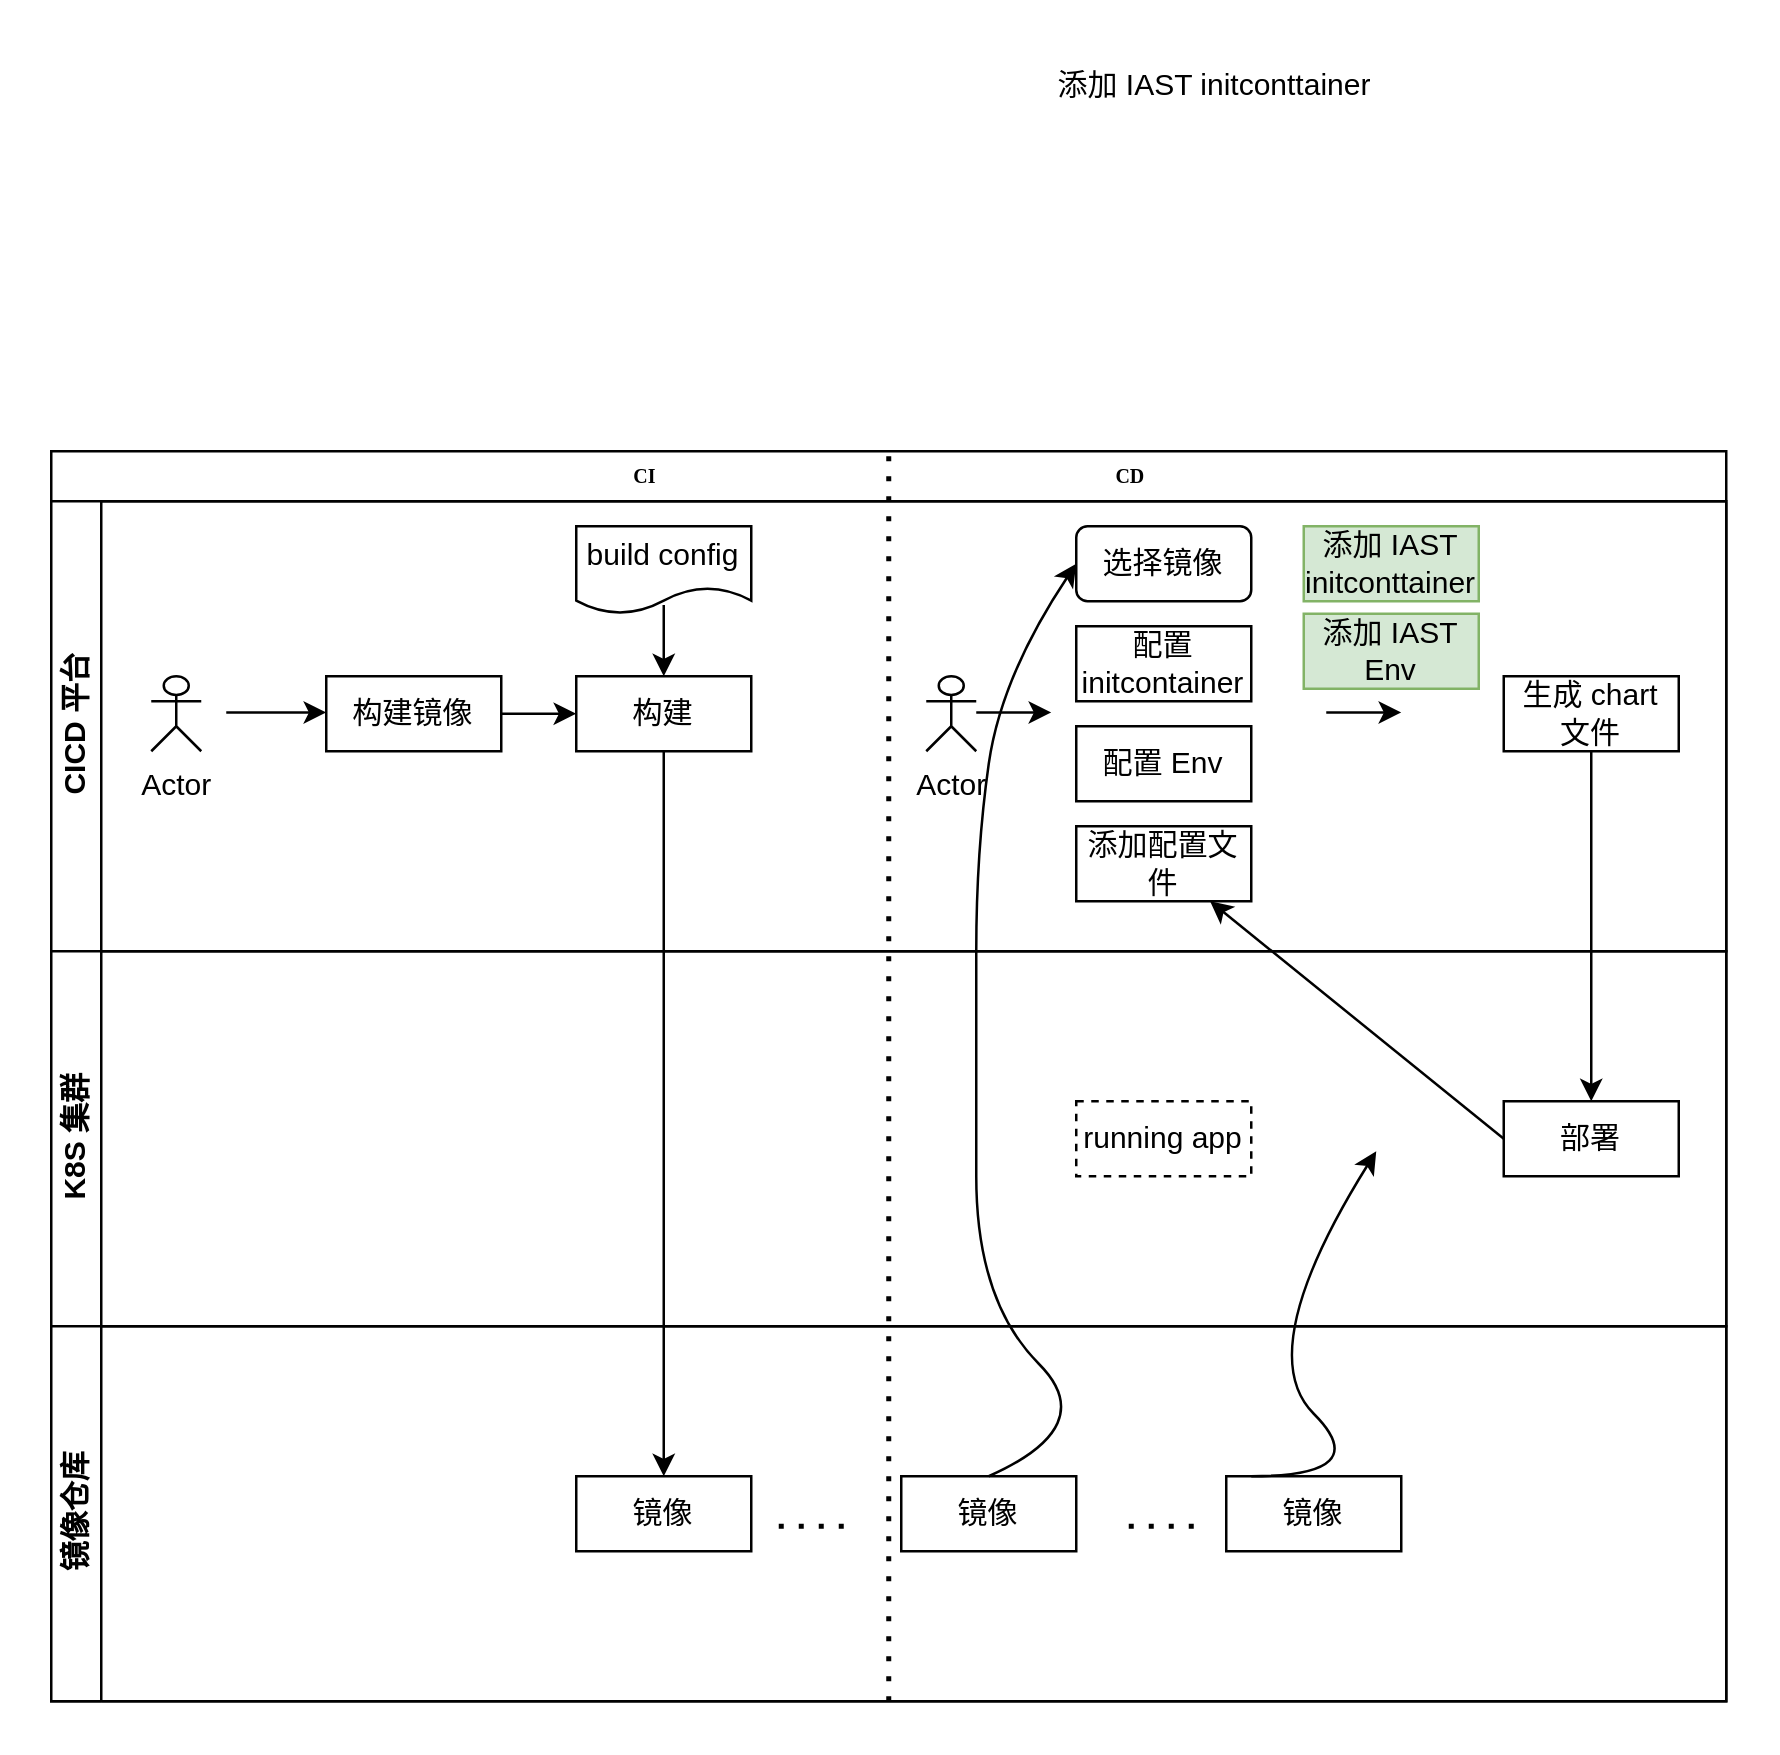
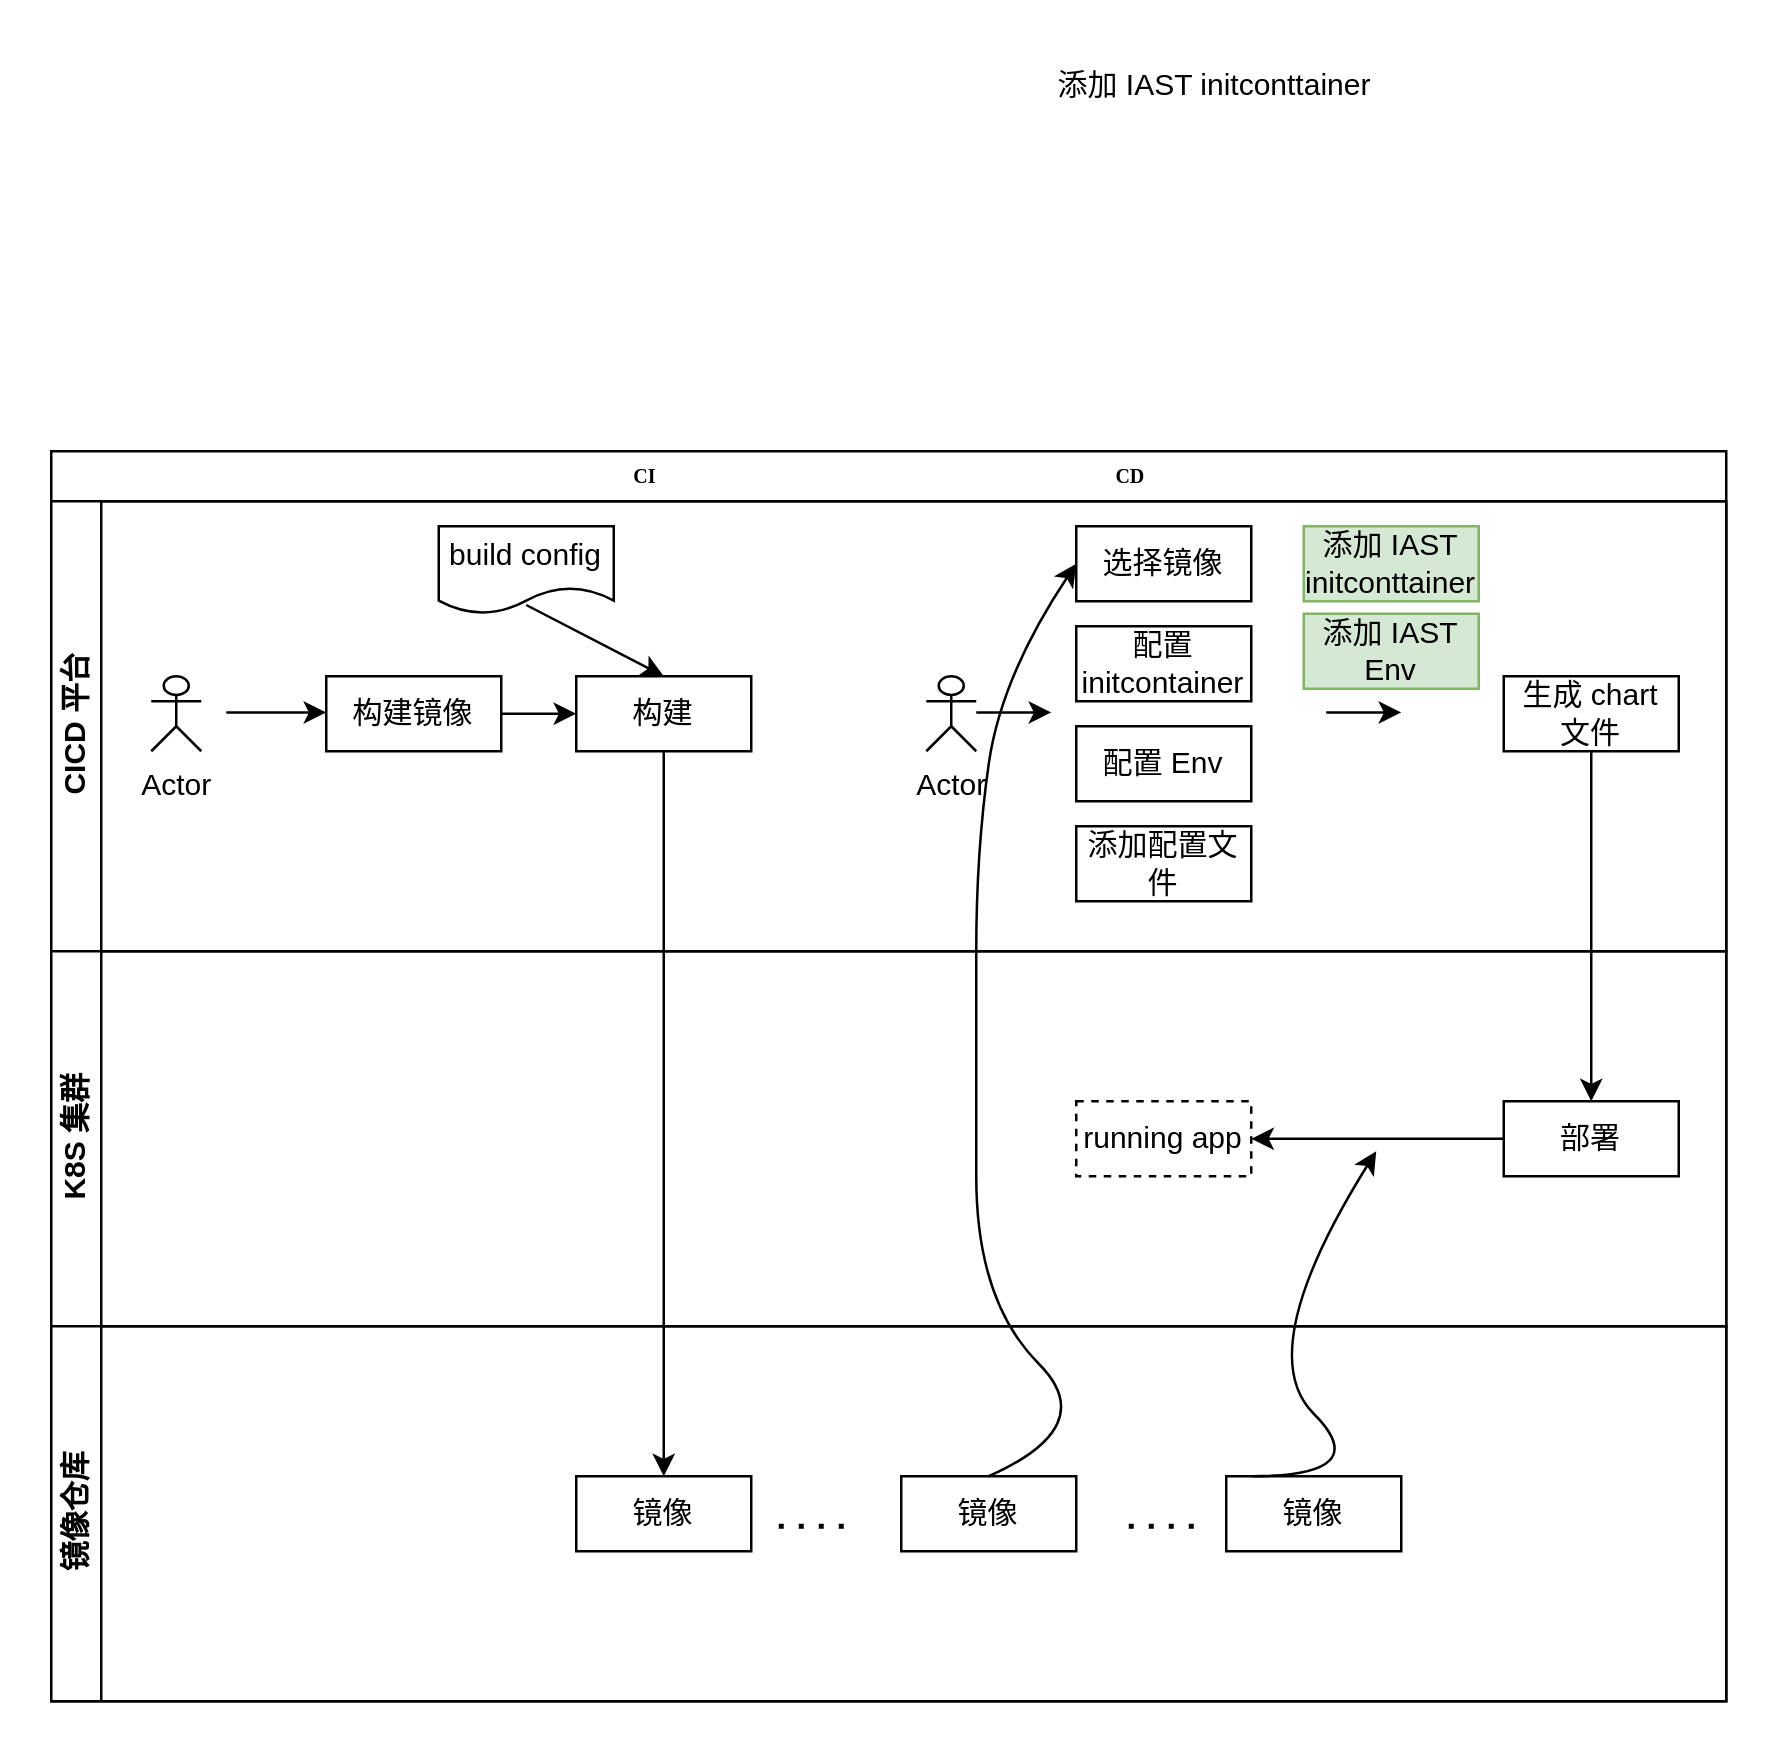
  <mxCell id="0" />
  <mxCell id="1" parent="0" />
  <mxCell id="2" value="CI&amp;nbsp; &amp;nbsp; &amp;nbsp; &amp;nbsp; &amp;nbsp; &amp;nbsp; &amp;nbsp; &amp;nbsp; &amp;nbsp; &amp;nbsp; &amp;nbsp; &amp;nbsp; &amp;nbsp; &amp;nbsp; &amp;nbsp; &amp;nbsp; &amp;nbsp; &amp;nbsp; &amp;nbsp; &amp;nbsp; &amp;nbsp; &amp;nbsp; &amp;nbsp; &amp;nbsp; &amp;nbsp; &amp;nbsp; &amp;nbsp; &amp;nbsp; &amp;nbsp; &amp;nbsp; &amp;nbsp; &amp;nbsp; &amp;nbsp; &amp;nbsp; &amp;nbsp; &amp;nbsp; &amp;nbsp; &amp;nbsp; &amp;nbsp; &amp;nbsp; &amp;nbsp; &amp;nbsp; &amp;nbsp; &amp;nbsp; &amp;nbsp; &amp;nbsp; CD" style="swimlane;html=1;childLayout=stackLayout;horizontal=1;startSize=20;horizontalStack=0;rounded=0;shadow=0;labelBackgroundColor=none;strokeWidth=1;fontFamily=Verdana;fontSize=8;align=center;" vertex="1" parent="1"><mxGeometry x="20" y="180" width="670" height="500" as="geometry" /></mxCell>
  <mxCell id="3" value="CICD 平台" style="swimlane;html=1;startSize=20;horizontal=0;" vertex="1" parent="2"><mxGeometry y="20" width="670" height="180" as="geometry" /></mxCell>
  <mxCell id="4" value="Actor" style="shape=umlActor;verticalLabelPosition=bottom;verticalAlign=top;html=1;outlineConnect=0;" vertex="1" parent="3"><mxGeometry x="40" y="70" width="20" height="30" as="geometry" /></mxCell>
  <mxCell id="5" value="构建镜像" style="rounded=0;whiteSpace=wrap;html=1;" vertex="1" parent="3"><mxGeometry x="110" y="70" width="70" height="30" as="geometry" /></mxCell>
  <mxCell id="6" value="" style="endArrow=classic;html=1;rounded=0;" edge="1" parent="3"><mxGeometry width="50" height="50" relative="1" as="geometry"><mxPoint x="70" y="84.5" as="sourcePoint" /><mxPoint x="110" y="84.5" as="targetPoint" /><Array as="points" /></mxGeometry></mxCell>
  <mxCell id="7" value="Actor" style="shape=umlActor;verticalLabelPosition=bottom;verticalAlign=top;html=1;outlineConnect=0;" vertex="1" parent="3"><mxGeometry x="350" y="70" width="20" height="30" as="geometry" /></mxCell>
- <mxCell id="8" value="build config" style="shape=document;whiteSpace=wrap;html=1;boundedLbl=1;" vertex="1" parent="3"><mxGeometry x="210" y="10" width="70" height="35" as="geometry" /></mxCell>
+ <mxCell id="8" value="build config" style="shape=document;whiteSpace=wrap;html=1;boundedLbl=1;" vertex="1" parent="3"><mxGeometry x="155" y="10" width="70" height="35" as="geometry" /></mxCell>
  <mxCell id="9" value="构建" style="rounded=0;whiteSpace=wrap;html=1;" vertex="1" parent="3"><mxGeometry x="210" y="70" width="70" height="30" as="geometry" /></mxCell>
  <mxCell id="10" value="" style="endArrow=classic;html=1;rounded=0;exitX=1;exitY=0.5;exitDx=0;exitDy=0;entryX=0;entryY=0.5;entryDx=0;entryDy=0;" edge="1" parent="3" source="5" target="9"><mxGeometry width="50" height="50" relative="1" as="geometry"><mxPoint x="210" y="130" as="sourcePoint" /><mxPoint x="250" y="130" as="targetPoint" /><Array as="points" /></mxGeometry></mxCell>
  <mxCell id="11" value="" style="endArrow=classic;html=1;rounded=0;exitX=0.5;exitY=0.9;exitDx=0;exitDy=0;exitPerimeter=0;entryX=0.5;entryY=0;entryDx=0;entryDy=0;" edge="1" parent="3" source="8" target="9"><mxGeometry width="50" height="50" relative="1" as="geometry"><mxPoint x="300" y="220" as="sourcePoint" /><mxPoint x="340" y="220" as="targetPoint" /><Array as="points" /></mxGeometry></mxCell>
- <mxCell id="12" value="选择镜像" style="whiteSpace=wrap;html=1;rounded=1;" vertex="1" parent="3"><mxGeometry x="410" y="10" width="70" height="30" as="geometry" /></mxCell>
+ <mxCell id="12" value="选择镜像" style="rounded=0;whiteSpace=wrap;html=1;" vertex="1" parent="3"><mxGeometry x="410" y="10" width="70" height="30" as="geometry" /></mxCell>
  <mxCell id="13" value="配置initcontainer" style="rounded=0;whiteSpace=wrap;html=1;" vertex="1" parent="3"><mxGeometry x="410" y="50" width="70" height="30" as="geometry" /></mxCell>
  <mxCell id="14" value="配置 Env" style="rounded=0;whiteSpace=wrap;html=1;" vertex="1" parent="3"><mxGeometry x="410" y="90" width="70" height="30" as="geometry" /></mxCell>
  <mxCell id="15" value="添加配置文件" style="rounded=0;whiteSpace=wrap;html=1;" vertex="1" parent="3"><mxGeometry x="410" y="130" width="70" height="30" as="geometry" /></mxCell>
  <mxCell id="16" value="" style="endArrow=classic;html=1;rounded=0;" edge="1" parent="3"><mxGeometry width="50" height="50" relative="1" as="geometry"><mxPoint x="370" y="84.5" as="sourcePoint" /><mxPoint x="400" y="84.5" as="targetPoint" /></mxGeometry></mxCell>
  <mxCell id="17" value="" style="endArrow=classic;html=1;rounded=0;" edge="1" parent="3"><mxGeometry width="50" height="50" relative="1" as="geometry"><mxPoint x="510" y="84.5" as="sourcePoint" /><mxPoint x="540" y="84.5" as="targetPoint" /></mxGeometry></mxCell>
  <mxCell id="18" value="生成 chart 文件" style="rounded=0;whiteSpace=wrap;html=1;" vertex="1" parent="3"><mxGeometry x="581" y="70" width="70" height="30" as="geometry" /></mxCell>
  <mxCell id="19" value="&lt;span style=&quot;text-align: left;&quot;&gt;添加 IAST initconttainer&lt;/span&gt;" style="rounded=0;whiteSpace=wrap;html=1;fillColor=#d5e8d4;strokeColor=#82b366;" vertex="1" parent="3"><mxGeometry x="501" y="10" width="70" height="30" as="geometry" /></mxCell>
  <mxCell id="20" value="&lt;span style=&quot;text-align: left;&quot;&gt;添加 IAST Env&lt;/span&gt;" style="rounded=0;whiteSpace=wrap;html=1;fillColor=#d5e8d4;strokeColor=#82b366;" vertex="1" parent="3"><mxGeometry x="501" y="45" width="70" height="30" as="geometry" /></mxCell>
  <mxCell id="21" value="K8S 集群" style="swimlane;html=1;startSize=20;horizontal=0;" vertex="1" parent="2"><mxGeometry y="200" width="670" height="150" as="geometry" /></mxCell>
  <mxCell id="22" value="" style="endArrow=classic;html=1;rounded=0;exitX=0.5;exitY=1;exitDx=0;exitDy=0;" edge="1" parent="21" source="9"><mxGeometry width="50" height="50" relative="1" as="geometry"><mxPoint x="244.5" y="-50" as="sourcePoint" /><mxPoint x="245" y="210" as="targetPoint" /></mxGeometry></mxCell>
  <mxCell id="23" value="部署" style="rounded=0;whiteSpace=wrap;html=1;" vertex="1" parent="21"><mxGeometry x="581" y="60" width="70" height="30" as="geometry" /></mxCell>
  <mxCell id="24" value="running app" style="rounded=0;whiteSpace=wrap;html=1;dashed=1;" vertex="1" parent="21"><mxGeometry x="410" y="60" width="70" height="30" as="geometry" /></mxCell>
- <mxCell id="25" value="" style="endArrow=classic;html=1;rounded=0;exitX=0;exitY=0.5;exitDx=0;exitDy=0;" edge="1" parent="21" source="23" target="15"><mxGeometry width="50" height="50" relative="1" as="geometry"><mxPoint x="551" y="75" as="sourcePoint" /><mxPoint x="480" y="230" as="targetPoint" /></mxGeometry></mxCell>
+ <mxCell id="25" value="" style="endArrow=classic;html=1;rounded=0;entryX=1;entryY=0.5;entryDx=0;entryDy=0;exitX=0;exitY=0.5;exitDx=0;exitDy=0;" edge="1" parent="21" source="23" target="24"><mxGeometry width="50" height="50" relative="1" as="geometry"><mxPoint x="551" y="75" as="sourcePoint" /><mxPoint x="480" y="230" as="targetPoint" /></mxGeometry></mxCell>
  <mxCell id="26" value="镜像仓库" style="swimlane;html=1;startSize=20;horizontal=0;" vertex="1" parent="2"><mxGeometry y="350" width="670" height="150" as="geometry" /></mxCell>
  <mxCell id="27" value="镜像" style="rounded=0;whiteSpace=wrap;html=1;" vertex="1" parent="26"><mxGeometry x="210" y="60" width="70" height="30" as="geometry" /></mxCell>
  <mxCell id="28" value="镜像" style="rounded=0;whiteSpace=wrap;html=1;" vertex="1" parent="26"><mxGeometry x="340" y="60" width="70" height="30" as="geometry" /></mxCell>
  <mxCell id="29" value="镜像" style="rounded=0;whiteSpace=wrap;html=1;" vertex="1" parent="26"><mxGeometry x="470" y="60" width="70" height="30" as="geometry" /></mxCell>
  <mxCell id="30" value="" style="curved=1;endArrow=classic;html=1;" edge="1" parent="26"><mxGeometry width="50" height="50" relative="1" as="geometry"><mxPoint x="480" y="60" as="sourcePoint" /><mxPoint x="530" y="-70" as="targetPoint" /><Array as="points"><mxPoint x="530" y="60" /><mxPoint x="480" y="10" /></Array></mxGeometry></mxCell>
  <mxCell id="31" value="" style="endArrow=none;dashed=1;html=1;dashPattern=1 3;strokeWidth=2;rounded=0;" edge="1" parent="26"><mxGeometry width="50" height="50" relative="1" as="geometry"><mxPoint x="291" y="80" as="sourcePoint" /><mxPoint x="321" y="80" as="targetPoint" /></mxGeometry></mxCell>
  <mxCell id="32" value="" style="endArrow=none;dashed=1;html=1;dashPattern=1 3;strokeWidth=2;rounded=0;" edge="1" parent="26"><mxGeometry width="50" height="50" relative="1" as="geometry"><mxPoint x="431" y="80" as="sourcePoint" /><mxPoint x="461" y="80" as="targetPoint" /></mxGeometry></mxCell>
  <mxCell id="33" value="" style="endArrow=classic;html=1;rounded=0;exitX=0.5;exitY=1;exitDx=0;exitDy=0;" edge="1" parent="2" source="18"><mxGeometry width="50" height="50" relative="1" as="geometry"><mxPoint x="430" y="330" as="sourcePoint" /><mxPoint x="616" y="260" as="targetPoint" /></mxGeometry></mxCell>
  <mxCell id="34" value="" style="curved=1;endArrow=classic;html=1;exitX=0.5;exitY=0;exitDx=0;exitDy=0;entryX=0;entryY=0.5;entryDx=0;entryDy=0;" edge="1" parent="2" source="28" target="12"><mxGeometry width="50" height="50" relative="1" as="geometry"><mxPoint x="370" y="390" as="sourcePoint" /><mxPoint x="400" y="40" as="targetPoint" /><Array as="points"><mxPoint x="420" y="390" /><mxPoint x="370" y="340" /><mxPoint x="370" y="240" /><mxPoint x="370" y="160" /><mxPoint x="380" y="90" /></Array></mxGeometry></mxCell>
- <mxCell id="35" value="" style="endArrow=none;dashed=1;html=1;dashPattern=1 3;strokeWidth=2;entryX=0.5;entryY=0;entryDx=0;entryDy=0;exitX=0.5;exitY=1;exitDx=0;exitDy=0;" edge="1" parent="2" source="26" target="2"><mxGeometry width="50" height="50" relative="1" as="geometry"><mxPoint x="430" y="380" as="sourcePoint" /><mxPoint x="480" y="330" as="targetPoint" /></mxGeometry></mxCell>
  <mxCell id="36" value="添加 IAST initconttainer" style="text;whiteSpace=wrap;html=1;" vertex="1" parent="1"><mxGeometry x="421" y="20" width="160" height="40" as="geometry" /></mxCell>
